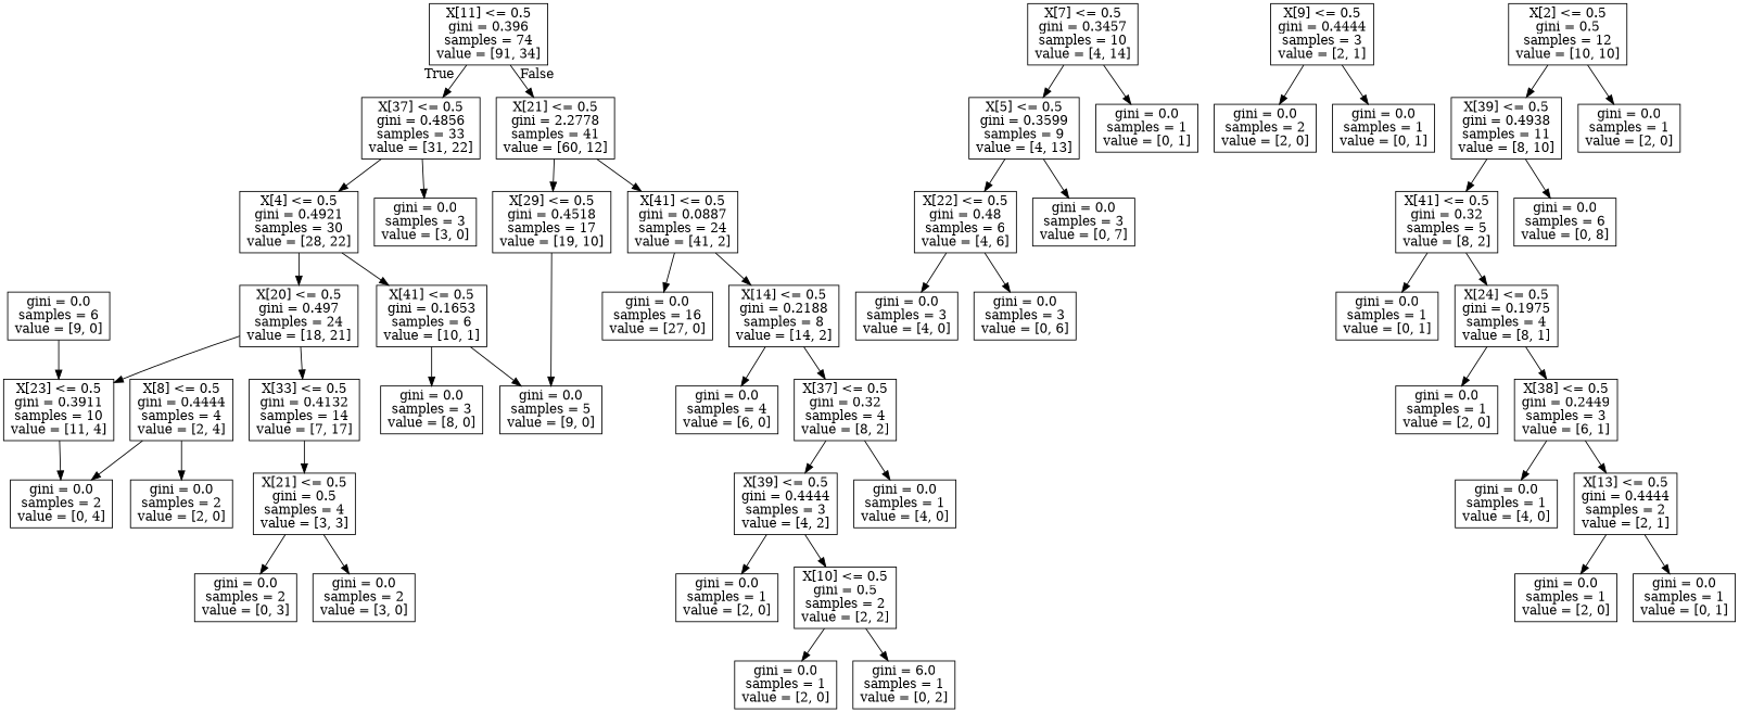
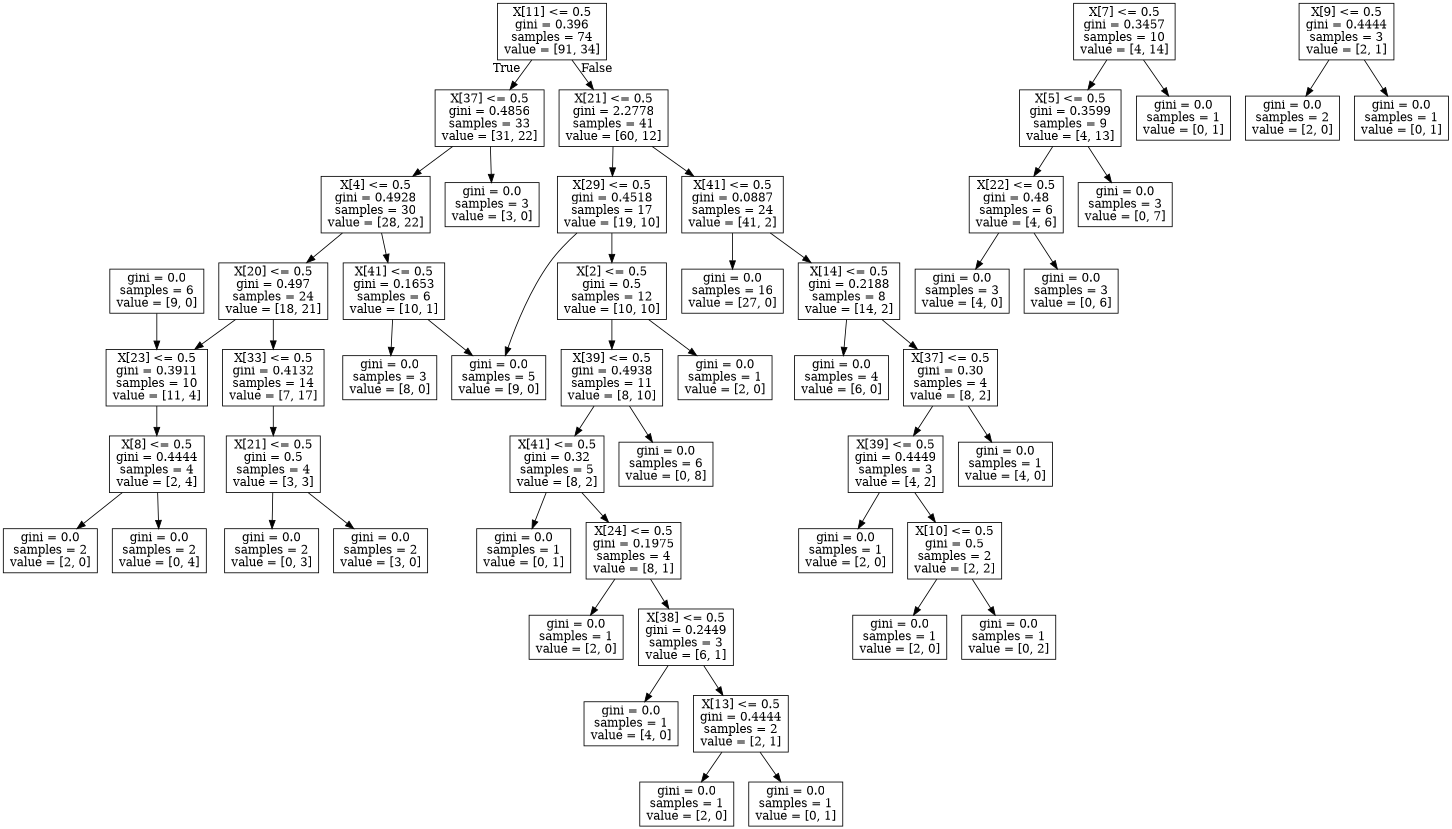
  digraph {
    node [shape=box]
    n1 [label="X[11] <= 0.5\ngini = 0.396\nsamples = 74\nvalue = [91, 34]"]
    n2 [label="X[37] <= 0.5\ngini = 0.4856\nsamples = 33\nvalue = [31, 22]"]
    n3 [label="X[21] <= 0.5\ngini = 2.2778\nsamples = 41\nvalue = [60, 12]"]
-   n4 [label="X[4] <= 0.5\ngini = 0.4921\nsamples = 30\nvalue = [28, 22]"]
+   n4 [label="X[4] <= 0.5\ngini = 0.4928\nsamples = 30\nvalue = [28, 22]"]
    n5 [label="gini = 0.0\nsamples = 3\nvalue = [3, 0]"]
    n6 [label="X[29] <= 0.5\ngini = 0.4518\nsamples = 17\nvalue = [19, 10]"]
    n7 [label="X[41] <= 0.5\ngini = 0.0887\nsamples = 24\nvalue = [41, 2]"]
    n8 [label="X[20] <= 0.5\ngini = 0.497\nsamples = 24\nvalue = [18, 21]"]
    n9 [label="X[41] <= 0.5\ngini = 0.1653\nsamples = 6\nvalue = [10, 1]"]
    n10 [label="X[23] <= 0.5\ngini = 0.3911\nsamples = 10\nvalue = [11, 4]"]
    n11 [label="X[33] <= 0.5\ngini = 0.4132\nsamples = 14\nvalue = [7, 17]"]
    n12 [label="gini = 0.0\nsamples = 3\nvalue = [8, 0]"]
    n13 [label="gini = 0.0\nsamples = 5\nvalue = [9, 0]"]
    n14 [label="X[8] <= 0.5\ngini = 0.4444\nsamples = 4\nvalue = [2, 4]"]
    n15 [label="X[21] <= 0.5\ngini = 0.5\nsamples = 4\nvalue = [3, 3]"]
    n16 [label="gini = 0.0\nsamples = 2\nvalue = [2, 0]"]
    n17 [label="gini = 0.0\nsamples = 2\nvalue = [0, 4]"]
    n18 [label="gini = 0.0\nsamples = 6\nvalue = [9, 0]"]
    n19 [label="X[7] <= 0.5\ngini = 0.3457\nsamples = 10\nvalue = [4, 14]"]
    n20 [label="X[5] <= 0.5\ngini = 0.3599\nsamples = 9\nvalue = [4, 13]"]
    n21 [label="gini = 0.0\nsamples = 1\nvalue = [0, 1]"]
    n22 [label="gini = 0.0\nsamples = 2\nvalue = [0, 3]"]
    n23 [label="gini = 0.0\nsamples = 2\nvalue = [3, 0]"]
    n24 [label="X[22] <= 0.5\ngini = 0.48\nsamples = 6\nvalue = [4, 6]"]
    n25 [label="gini = 0.0\nsamples = 3\nvalue = [0, 7]"]
    n26 [label="gini = 0.0\nsamples = 3\nvalue = [4, 0]"]
    n27 [label="gini = 0.0\nsamples = 3\nvalue = [0, 6]"]
    n28 [label="X[9] <= 0.5\ngini = 0.4444\nsamples = 3\nvalue = [2, 1]"]
    n29 [label="gini = 0.0\nsamples = 2\nvalue = [2, 0]"]
    n30 [label="gini = 0.0\nsamples = 1\nvalue = [0, 1]"]
    n31 [label="X[2] <= 0.5\ngini = 0.5\nsamples = 12\nvalue = [10, 10]"]
    n32 [label="gini = 0.0\nsamples = 16\nvalue = [27, 0]"]
    n33 [label="X[14] <= 0.5\ngini = 0.2188\nsamples = 8\nvalue = [14, 2]"]
    n34 [label="X[39] <= 0.5\ngini = 0.4938\nsamples = 11\nvalue = [8, 10]"]
    n35 [label="gini = 0.0\nsamples = 1\nvalue = [2, 0]"]
    n36 [label="X[41] <= 0.5\ngini = 0.32\nsamples = 5\nvalue = [8, 2]"]
    n37 [label="gini = 0.0\nsamples = 6\nvalue = [0, 8]"]
    n38 [label="gini = 0.0\nsamples = 1\nvalue = [0, 1]"]
    n39 [label="X[24] <= 0.5\ngini = 0.1975\nsamples = 4\nvalue = [8, 1]"]
    n40 [label="gini = 0.0\nsamples = 1\nvalue = [2, 0]"]
    n41 [label="X[38] <= 0.5\ngini = 0.2449\nsamples = 3\nvalue = [6, 1]"]
    n42 [label="gini = 0.0\nsamples = 1\nvalue = [4, 0]"]
    n43 [label="X[13] <= 0.5\ngini = 0.4444\nsamples = 2\nvalue = [2, 1]"]
    n44 [label="gini = 0.0\nsamples = 1\nvalue = [2, 0]"]
    n45 [label="gini = 0.0\nsamples = 1\nvalue = [0, 1]"]
    n46 [label="gini = 0.0\nsamples = 4\nvalue = [6, 0]"]
-   n47 [label="X[37] <= 0.5\ngini = 0.32\nsamples = 4\nvalue = [8, 2]"]
-   n48 [label="X[39] <= 0.5\ngini = 0.4444\nsamples = 3\nvalue = [4, 2]"]
+   n47 [label="X[37] <= 0.5\ngini = 0.30\nsamples = 4\nvalue = [8, 2]"]
+   n48 [label="X[39] <= 0.5\ngini = 0.4449\nsamples = 3\nvalue = [4, 2]"]
    n49 [label="gini = 0.0\nsamples = 1\nvalue = [4, 0]"]
    n50 [label="gini = 0.0\nsamples = 1\nvalue = [2, 0]"]
    n51 [label="X[10] <= 0.5\ngini = 0.5\nsamples = 2\nvalue = [2, 2]"]
    n52 [label="gini = 0.0\nsamples = 1\nvalue = [2, 0]"]
-   n53 [label="gini = 6.0\nsamples = 1\nvalue = [0, 2]"]
+   n53 [label="gini = 0.0\nsamples = 1\nvalue = [0, 2]"]
    n1 -> n2 [headlabel=True labelangle=45 labeldistance=2.5]
    n1 -> n3 [headlabel=False labelangle=-45 labeldistance=2.5]
    n2 -> n4
    n2 -> n5
    n3 -> n6
    n3 -> n7
    n4 -> n8
    n4 -> n9
    n6 -> n13
+   n6 -> n31
    n7 -> n32
    n7 -> n33
    n8 -> n10
    n8 -> n11
    n9 -> n12
    n9 -> n13
-   n10 -> n17
+   n10 -> n14
    n11 -> n15
    n14 -> n16
    n14 -> n17
    n15 -> n22
    n15 -> n23
    n18 -> n10
    n19 -> n20
    n19 -> n21
    n20 -> n24
    n20 -> n25
    n24 -> n26
    n24 -> n27
    n28 -> n29
    n28 -> n30
    n31 -> n34
    n31 -> n35
    n33 -> n46
    n33 -> n47
    n34 -> n36
    n34 -> n37
    n36 -> n38
    n36 -> n39
    n39 -> n40
    n39 -> n41
    n41 -> n42
    n41 -> n43
    n43 -> n44
    n43 -> n45
    n47 -> n48
    n47 -> n49
    n48 -> n50
    n48 -> n51
    n51 -> n52
    n51 -> n53
  }
